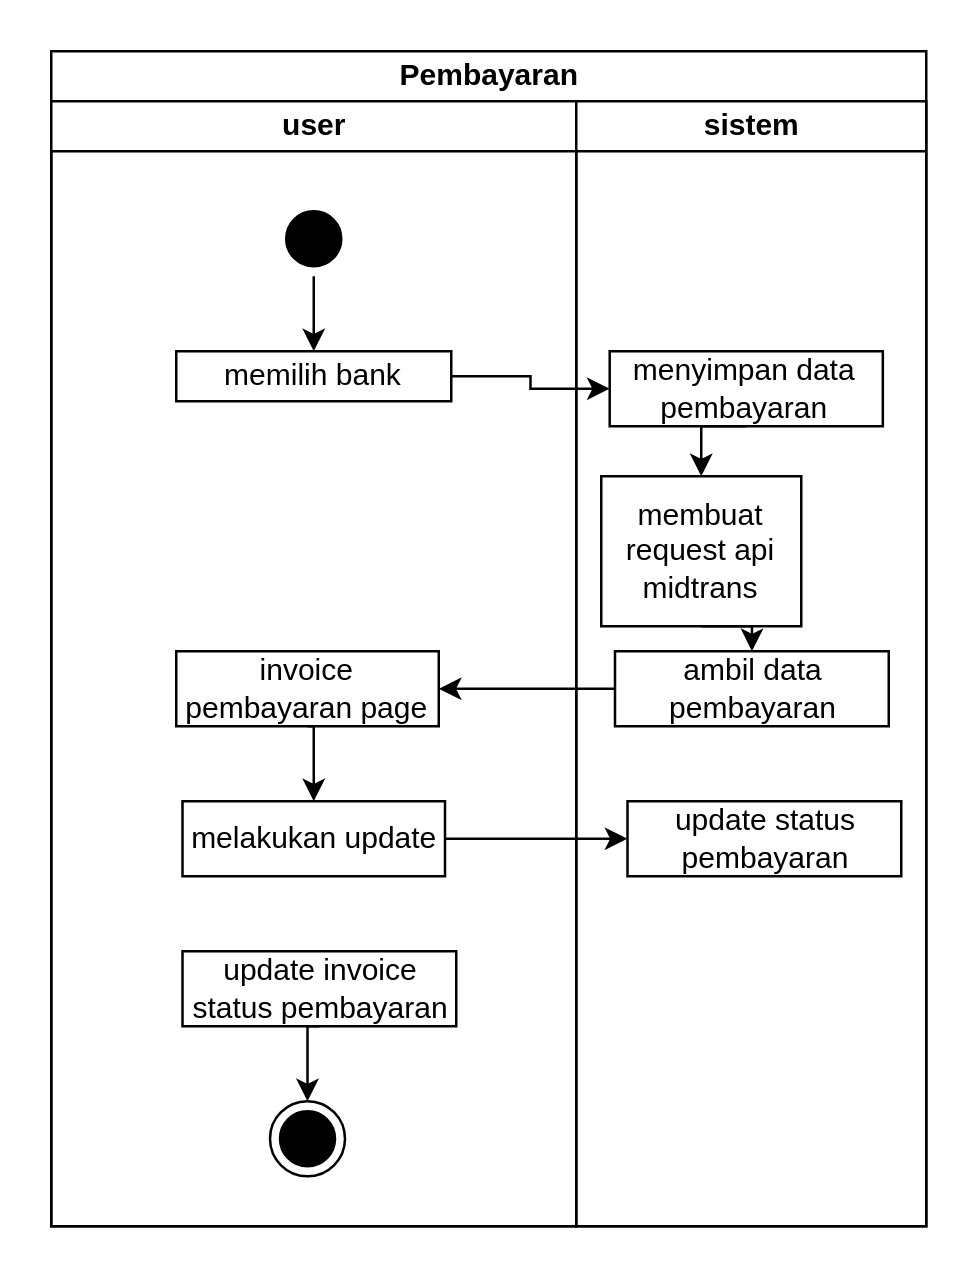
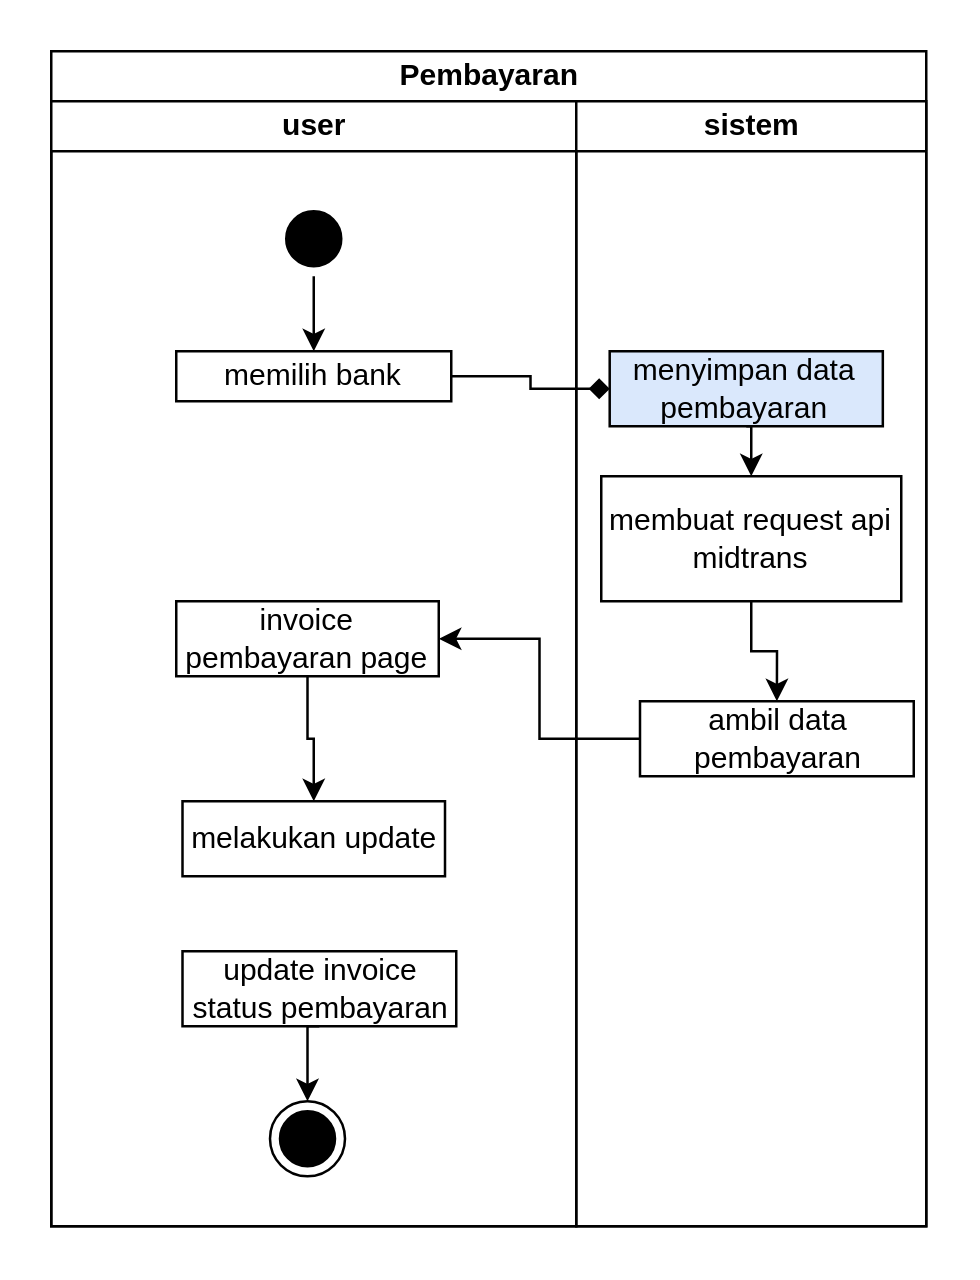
  <mxCell id="0" />
  <mxCell id="1" parent="0" />
  <mxCell id="2" value="Pembayaran" style="swimlane;childLayout=stackLayout;resizeParent=1;resizeParentMax=0;startSize=20;html=1;" parent="1" vertex="1"><mxGeometry x="20" y="20" width="350" height="470" as="geometry" /></mxCell>
  <mxCell id="3" value="user" style="swimlane;startSize=20;html=1;" parent="2" vertex="1"><mxGeometry y="20" width="210" height="450" as="geometry" /></mxCell>
  <mxCell id="4" style="edgeStyle=orthogonalEdgeStyle;rounded=0;orthogonalLoop=1;jettySize=auto;html=1;exitX=0.5;exitY=1;exitDx=0;exitDy=0;entryX=0.5;entryY=0;entryDx=0;entryDy=0;" parent="3" source="5" target="7" edge="1"><mxGeometry relative="1" as="geometry" /></mxCell>
  <mxCell id="5" value="" style="ellipse;html=1;shape=startState;strokeColor=#000000;fillColor=#000000;" parent="3" vertex="1"><mxGeometry x="90.0" y="40" width="30" height="30" as="geometry" /></mxCell>
  <mxCell id="6" value="" style="ellipse;html=1;shape=endState;fillColor=#000000;strokeColor=#000000;" parent="3" vertex="1"><mxGeometry x="87.5" y="400" width="30" height="30" as="geometry" /></mxCell>
  <mxCell id="7" value="memilih bank" style="rounded=0;whiteSpace=wrap;html=1;" parent="3" vertex="1"><mxGeometry x="50" y="100" width="110" height="20" as="geometry" /></mxCell>
  <mxCell id="8" style="edgeStyle=orthogonalEdgeStyle;rounded=0;orthogonalLoop=1;jettySize=auto;html=1;exitX=0.5;exitY=1;exitDx=0;exitDy=0;entryX=0.5;entryY=0;entryDx=0;entryDy=0;" edge="1" parent="3" source="9" target="10"><mxGeometry relative="1" as="geometry" /></mxCell>
- <mxCell id="9" value="invoice pembayaran page" style="rounded=0;whiteSpace=wrap;html=1;" parent="3" vertex="1"><mxGeometry x="50" y="220" width="105" height="30" as="geometry" /></mxCell>
+ <mxCell id="9" value="invoice pembayaran page" style="rounded=0;whiteSpace=wrap;html=1;" parent="3" vertex="1"><mxGeometry x="50" y="200" width="105" height="30" as="geometry" /></mxCell>
  <mxCell id="10" value="melakukan update" style="rounded=0;whiteSpace=wrap;html=1;" vertex="1" parent="3"><mxGeometry x="52.5" y="280" width="105" height="30" as="geometry" /></mxCell>
  <mxCell id="11" style="edgeStyle=orthogonalEdgeStyle;rounded=0;orthogonalLoop=1;jettySize=auto;html=1;exitX=0.5;exitY=1;exitDx=0;exitDy=0;entryX=0.5;entryY=0;entryDx=0;entryDy=0;" edge="1" parent="3" source="12" target="6"><mxGeometry relative="1" as="geometry" /></mxCell>
  <mxCell id="12" value="update invoice status pembayaran" style="rounded=0;whiteSpace=wrap;html=1;" vertex="1" parent="3"><mxGeometry x="52.5" y="340" width="109.5" height="30" as="geometry" /></mxCell>
  <mxCell id="13" value="sistem" style="swimlane;startSize=20;html=1;" parent="2" vertex="1"><mxGeometry x="210" y="20" width="140" height="450" as="geometry" /></mxCell>
  <mxCell id="14" style="edgeStyle=orthogonalEdgeStyle;rounded=0;orthogonalLoop=1;jettySize=auto;html=1;exitX=0.5;exitY=1;exitDx=0;exitDy=0;entryX=0.5;entryY=0;entryDx=0;entryDy=0;" parent="13" edge="1"><mxGeometry relative="1" as="geometry"><mxPoint x="68.0" y="310" as="sourcePoint" /></mxGeometry></mxCell>
  <mxCell id="15" style="edgeStyle=orthogonalEdgeStyle;rounded=0;orthogonalLoop=1;jettySize=auto;html=1;exitX=0.5;exitY=1;exitDx=0;exitDy=0;entryX=0.5;entryY=0;entryDx=0;entryDy=0;" edge="1" parent="13" source="16" target="20"><mxGeometry relative="1" as="geometry" /></mxCell>
- <mxCell id="16" value="menyimpan data pembayaran" style="rounded=0;whiteSpace=wrap;html=1;" parent="13" vertex="1"><mxGeometry x="13.38" y="100" width="109.25" height="30" as="geometry" /></mxCell>
- <mxCell id="17" value="ambil data pembayaran" style="rounded=0;whiteSpace=wrap;html=1;" parent="13" vertex="1"><mxGeometry x="15.5" y="220" width="109.5" height="30" as="geometry" /></mxCell>
+ <mxCell id="16" value="menyimpan data pembayaran" style="rounded=0;whiteSpace=wrap;html=1;fillColor=#dae8fc;" parent="13" vertex="1"><mxGeometry x="13.38" y="100" width="109.25" height="30" as="geometry" /></mxCell>
+ <mxCell id="17" value="ambil data pembayaran" style="rounded=0;whiteSpace=wrap;html=1;" parent="13" vertex="1"><mxGeometry x="25.5" y="240" width="109.5" height="30" as="geometry" /></mxCell>
  <mxCell id="18" style="edgeStyle=orthogonalEdgeStyle;rounded=0;orthogonalLoop=1;jettySize=auto;html=1;exitX=0.5;exitY=1;exitDx=0;exitDy=0;entryX=0.5;entryY=0;entryDx=0;entryDy=0;" parent="13" edge="1"><mxGeometry relative="1" as="geometry"><mxPoint x="67.5" y="370" as="sourcePoint" /></mxGeometry></mxCell>
  <mxCell id="19" style="edgeStyle=orthogonalEdgeStyle;rounded=0;orthogonalLoop=1;jettySize=auto;html=1;exitX=0.5;exitY=1;exitDx=0;exitDy=0;entryX=0.5;entryY=0;entryDx=0;entryDy=0;" edge="1" parent="13" source="20" target="17"><mxGeometry relative="1" as="geometry" /></mxCell>
- <mxCell id="20" value="membuat request api midtrans" style="rounded=0;whiteSpace=wrap;html=1;" vertex="1" parent="13"><mxGeometry x="10" y="150" width="80" height="60" as="geometry" /></mxCell>
- <mxCell id="21" value="update status pembayaran" style="rounded=0;whiteSpace=wrap;html=1;" vertex="1" parent="13"><mxGeometry x="20.5" y="280" width="109.5" height="30" as="geometry" /></mxCell>
- <mxCell id="22" style="edgeStyle=orthogonalEdgeStyle;rounded=0;orthogonalLoop=1;jettySize=auto;html=1;exitX=1;exitY=0.5;exitDx=0;exitDy=0;" parent="2" source="7" target="16" edge="1"><mxGeometry relative="1" as="geometry" /></mxCell>
+ <mxCell id="20" value="membuat request api midtrans" style="rounded=0;whiteSpace=wrap;html=1;" vertex="1" parent="13"><mxGeometry x="10" y="150" width="120" height="50" as="geometry" /></mxCell>
+ <mxCell id="22" style="edgeStyle=orthogonalEdgeStyle;rounded=0;orthogonalLoop=1;jettySize=auto;html=1;exitX=1;exitY=0.5;exitDx=0;exitDy=0;endArrow=diamond;" parent="2" source="7" target="16" edge="1"><mxGeometry relative="1" as="geometry" /></mxCell>
  <mxCell id="23" style="edgeStyle=orthogonalEdgeStyle;rounded=0;orthogonalLoop=1;jettySize=auto;html=1;exitX=0;exitY=0.5;exitDx=0;exitDy=0;entryX=1;entryY=0.5;entryDx=0;entryDy=0;" edge="1" parent="2" source="17" target="9"><mxGeometry relative="1" as="geometry" /></mxCell>
- <mxCell id="24" style="edgeStyle=orthogonalEdgeStyle;rounded=0;orthogonalLoop=1;jettySize=auto;html=1;exitX=1;exitY=0.5;exitDx=0;exitDy=0;entryX=0;entryY=0.5;entryDx=0;entryDy=0;" edge="1" parent="2" source="10" target="21"><mxGeometry relative="1" as="geometry" /></mxCell>
